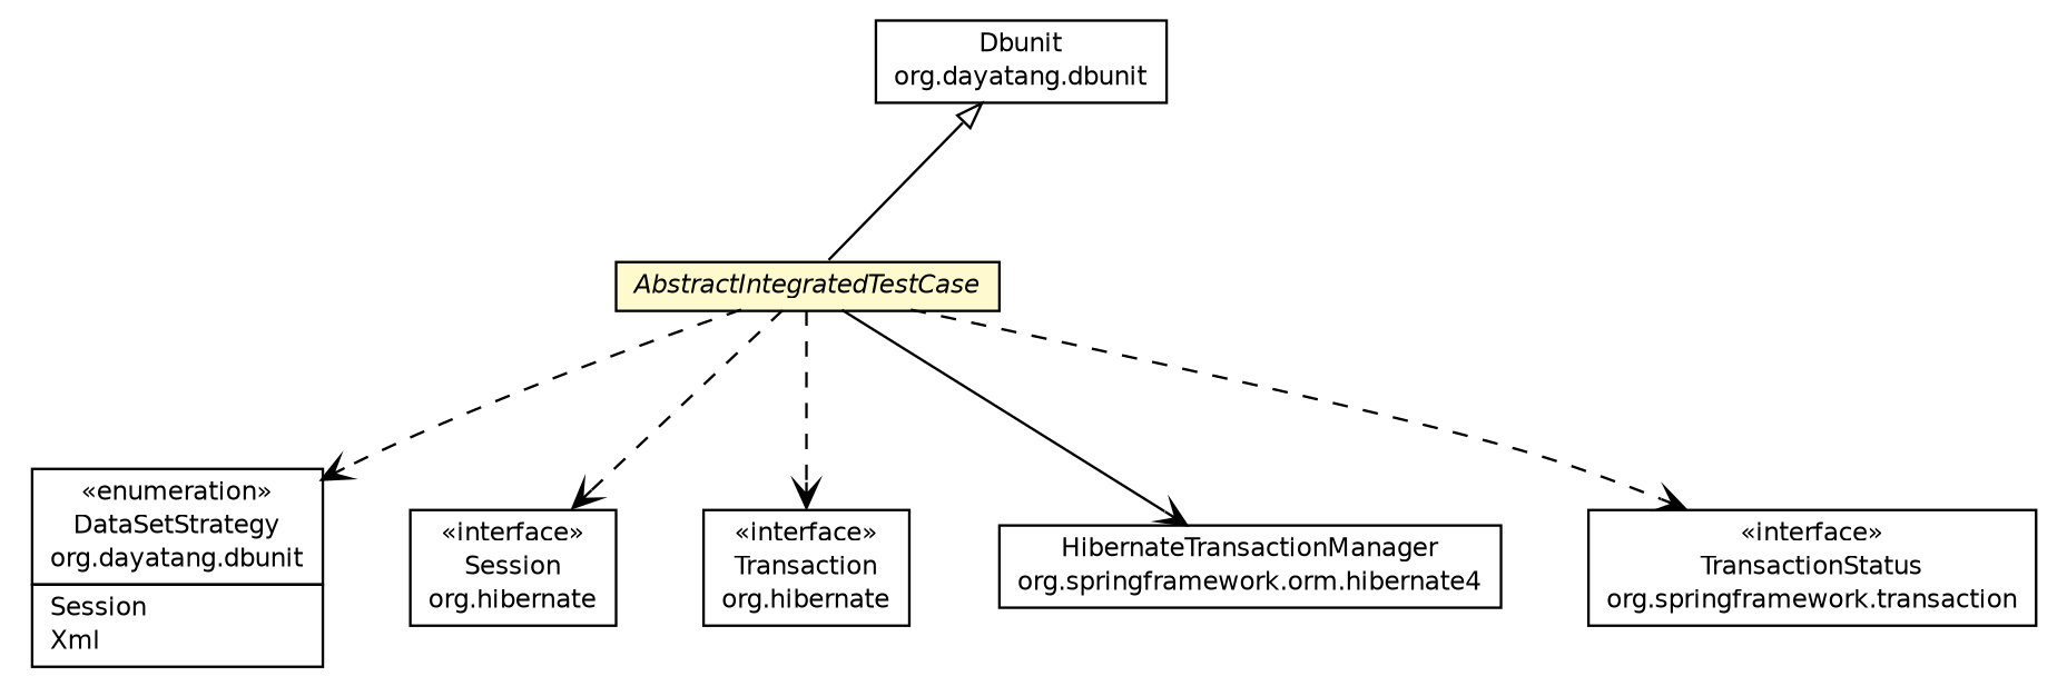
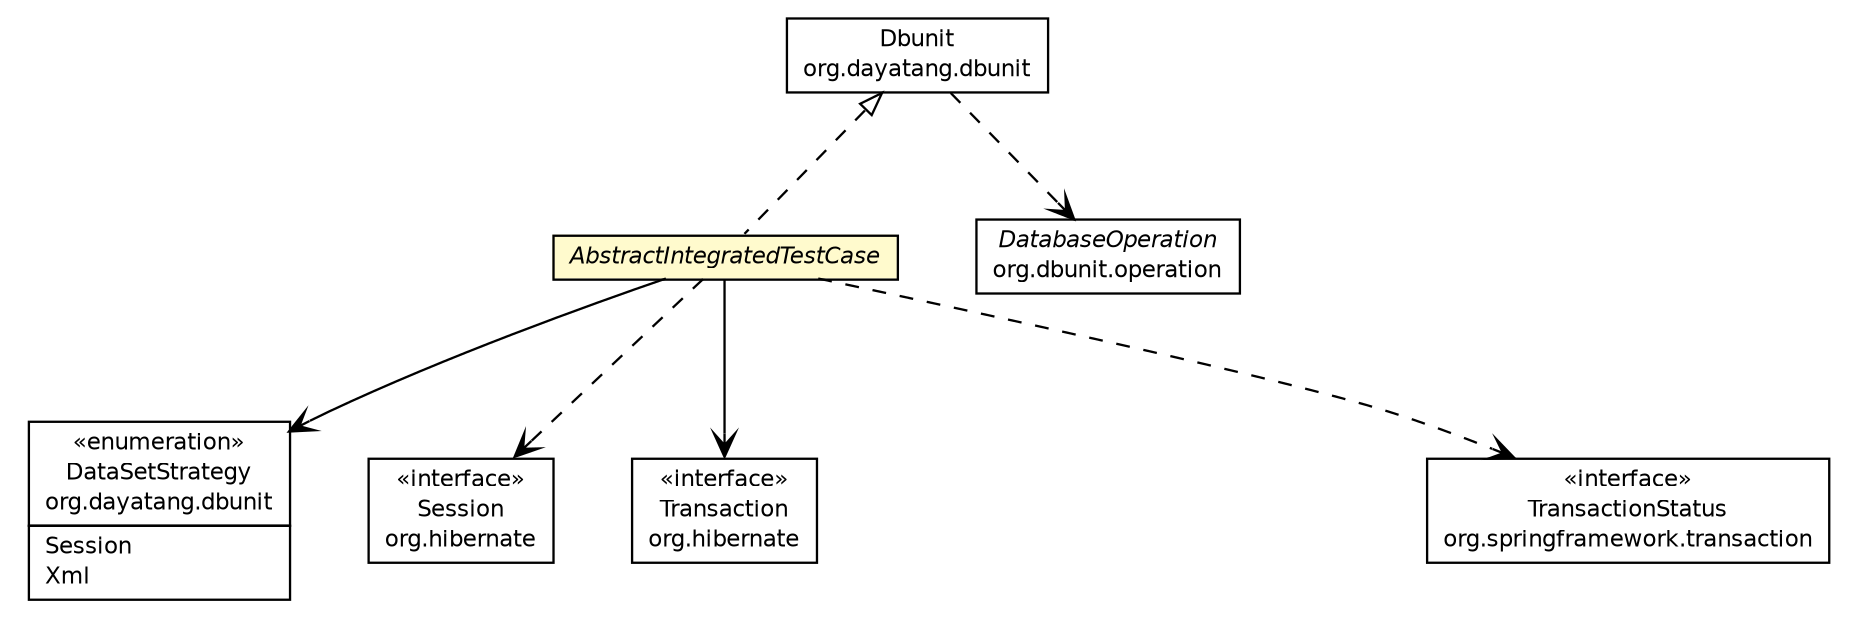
  digraph {
    nodesep=0.25
    ranksep=0.5
    node [fontcolor=black fontname=Helvetica fontsize=10.0 shape=plaintext]
    edge [fontname=Helvetica fontsize=10.0 headport=p labelfontname=Helvetica labelfontsize=10 tailport=p arrowhead=open color=black fontcolor=black style=dashed]
    n1 [label=<<table title="org.dayatang.dbunit.Dbunit" border="0" cellborder="1" cellspacing="0" cellpadding="2" port="p" href="../dbunit/Dbunit.html"> 		<tr><td><table border="0" cellspacing="0" cellpadding="1"> <tr><td align="center" balign="center"> Dbunit </td></tr> <tr><td align="center" balign="center"> org.dayatang.dbunit </td></tr> 		</table></td></tr> 		</table>>]
    n2 [label=<<table title="org.dayatang.springtest.AbstractIntegratedTestCase" border="0" cellborder="1" cellspacing="0" cellpadding="2" port="p" bgcolor="lemonChiffon" href="./AbstractIntegratedTestCase.html"> 		<tr><td><table border="0" cellspacing="0" cellpadding="1"> <tr><td align="center" balign="center"><font face="Helvetica-Oblique"> AbstractIntegratedTestCase </font></td></tr> 		</table></td></tr> 		</table>>]
+   n3 [label=<<table title="org.dbunit.operation.DatabaseOperation" border="0" cellborder="1" cellspacing="0" cellpadding="2" port="p" href="http://java.sun.com/j2se/1.4.2/docs/api/org/dbunit/operation/DatabaseOperation.html"> 		<tr><td><table border="0" cellspacing="0" cellpadding="1"> <tr><td align="center" balign="center"><font face="Helvetica-Oblique"> DatabaseOperation </font></td></tr> <tr><td align="center" balign="center"> org.dbunit.operation </td></tr> 		</table></td></tr> 		</table>>]
    n4 [label=<<table title="org.dayatang.dbunit.DataSetStrategy" border="0" cellborder="1" cellspacing="0" cellpadding="2" port="p" href="../dbunit/DataSetStrategy.html"> 		<tr><td><table border="0" cellspacing="0" cellpadding="1"> <tr><td align="center" balign="center"> &#171;enumeration&#187; </td></tr> <tr><td align="center" balign="center"> DataSetStrategy </td></tr> <tr><td align="center" balign="center"> org.dayatang.dbunit </td></tr> 		</table></td></tr> 		<tr><td><table border="0" cellspacing="0" cellpadding="1"> <tr><td align="left" balign="left"> Session </td></tr> <tr><td align="left" balign="left"> Xml </td></tr> 		</table></td></tr> 		</table>>]
    n5 [label=<<table title="org.hibernate.Session" border="0" cellborder="1" cellspacing="0" cellpadding="2" port="p" href="http://java.sun.com/j2se/1.4.2/docs/api/org/hibernate/Session.html"> 		<tr><td><table border="0" cellspacing="0" cellpadding="1"> <tr><td align="center" balign="center"> &#171;interface&#187; </td></tr> <tr><td align="center" balign="center"> Session </td></tr> <tr><td align="center" balign="center"> org.hibernate </td></tr> 		</table></td></tr> 		</table>>]
    n6 [label=<<table title="org.hibernate.Transaction" border="0" cellborder="1" cellspacing="0" cellpadding="2" port="p" href="http://java.sun.com/j2se/1.4.2/docs/api/org/hibernate/Transaction.html"> 		<tr><td><table border="0" cellspacing="0" cellpadding="1"> <tr><td align="center" balign="center"> &#171;interface&#187; </td></tr> <tr><td align="center" balign="center"> Transaction </td></tr> <tr><td align="center" balign="center"> org.hibernate </td></tr> 		</table></td></tr> 		</table>>]
-   n7 [label=<<table title="org.springframework.orm.hibernate4.HibernateTransactionManager" border="0" cellborder="1" cellspacing="0" cellpadding="2" port="p" href="http://java.sun.com/j2se/1.4.2/docs/api/org/springframework/orm/hibernate4/HibernateTransactionManager.html"> 		<tr><td><table border="0" cellspacing="0" cellpadding="1"> <tr><td align="center" balign="center"> HibernateTransactionManager </td></tr> <tr><td align="center" balign="center"> org.springframework.orm.hibernate4 </td></tr> 		</table></td></tr> 		</table>>]
    n8 [label=<<table title="org.springframework.transaction.TransactionStatus" border="0" cellborder="1" cellspacing="0" cellpadding="2" port="p" href="http://java.sun.com/j2se/1.4.2/docs/api/org/springframework/transaction/TransactionStatus.html"> 		<tr><td><table border="0" cellspacing="0" cellpadding="1"> <tr><td align="center" balign="center"> &#171;interface&#187; </td></tr> <tr><td align="center" balign="center"> TransactionStatus </td></tr> <tr><td align="center" balign="center"> org.springframework.transaction </td></tr> 		</table></td></tr> 		</table>>]
-   n1 -> n2 [arrowtail=empty dir=back fontsize=10 arrowhead="" color="" fontcolor="" style=""]
-   n2 -> n4 [label=" "]
+   n1 -> n2 [arrowtail=empty dir=back fontsize=10 arrowhead="" color="" fontcolor=""]
+   n1 -> n3 [label=" "]
+   n2 -> n4 [label=" " style=solid]
    n2 -> n5 [label=" "]
-   n2 -> n6 [label=" "]
-   n2 -> n7 [label=" " style=""]
+   n2 -> n6 [label=" " style=""]
    n2 -> n8 [label=" "]
  }
